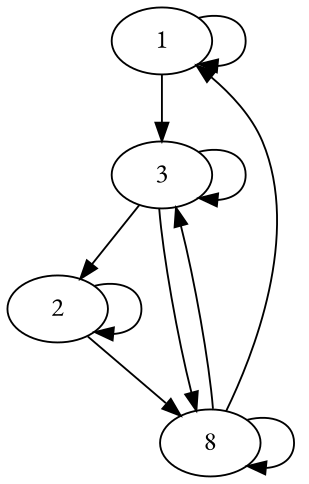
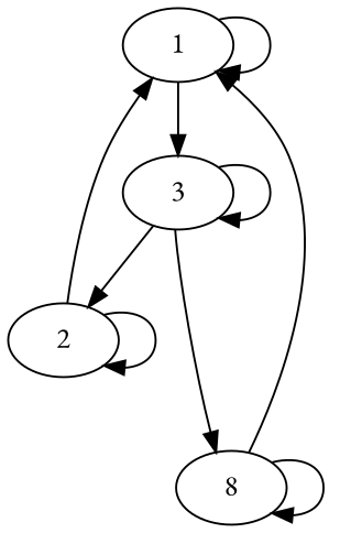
  digraph {
    fontname="EB Garamond"
    node [fontname="EB Garamond"]
    edge [fontname="EB Garamond"]
    1
    3
    2
    n4 [label=8]
    1 -> 1 [prob=0.925449871465]
    1 -> 3 [prob=0.0411311053985]
    3 -> 3 [prob=0.977627604567]
    3 -> 2 [prob=0.0334190231362]
    3 -> n4 [prob=0.022277318238]
-   2 -> n4 [prob=0.761904761905]
+   2 -> 1 [prob=0.761904761905]
    2 -> 2 [prob=0.238095238095]
    n4 -> 1 [prob=0.00096123037488]
-   n4 -> 3 [prob=0.970842678629]
    n4 -> n4 [prob=0.0281960909965]
  }
